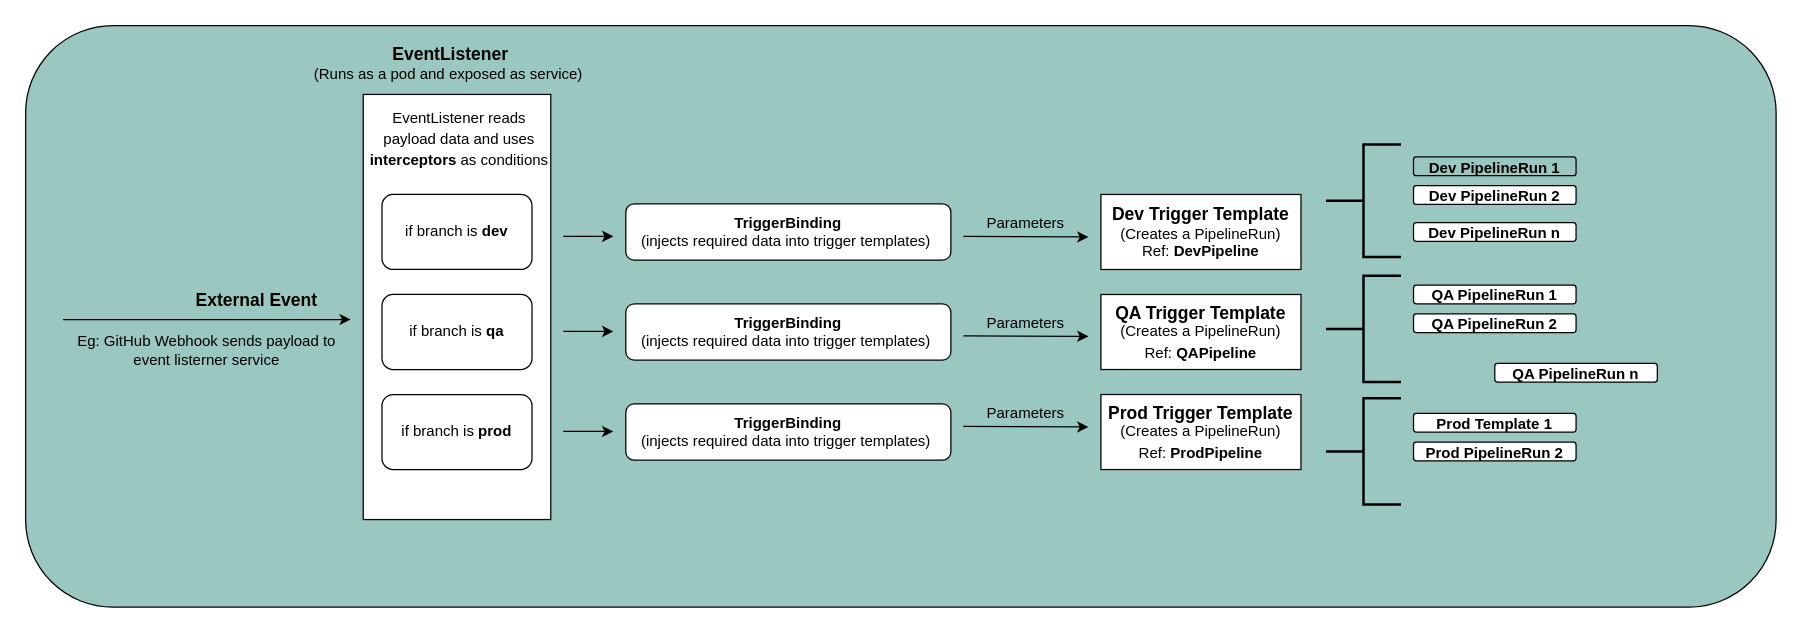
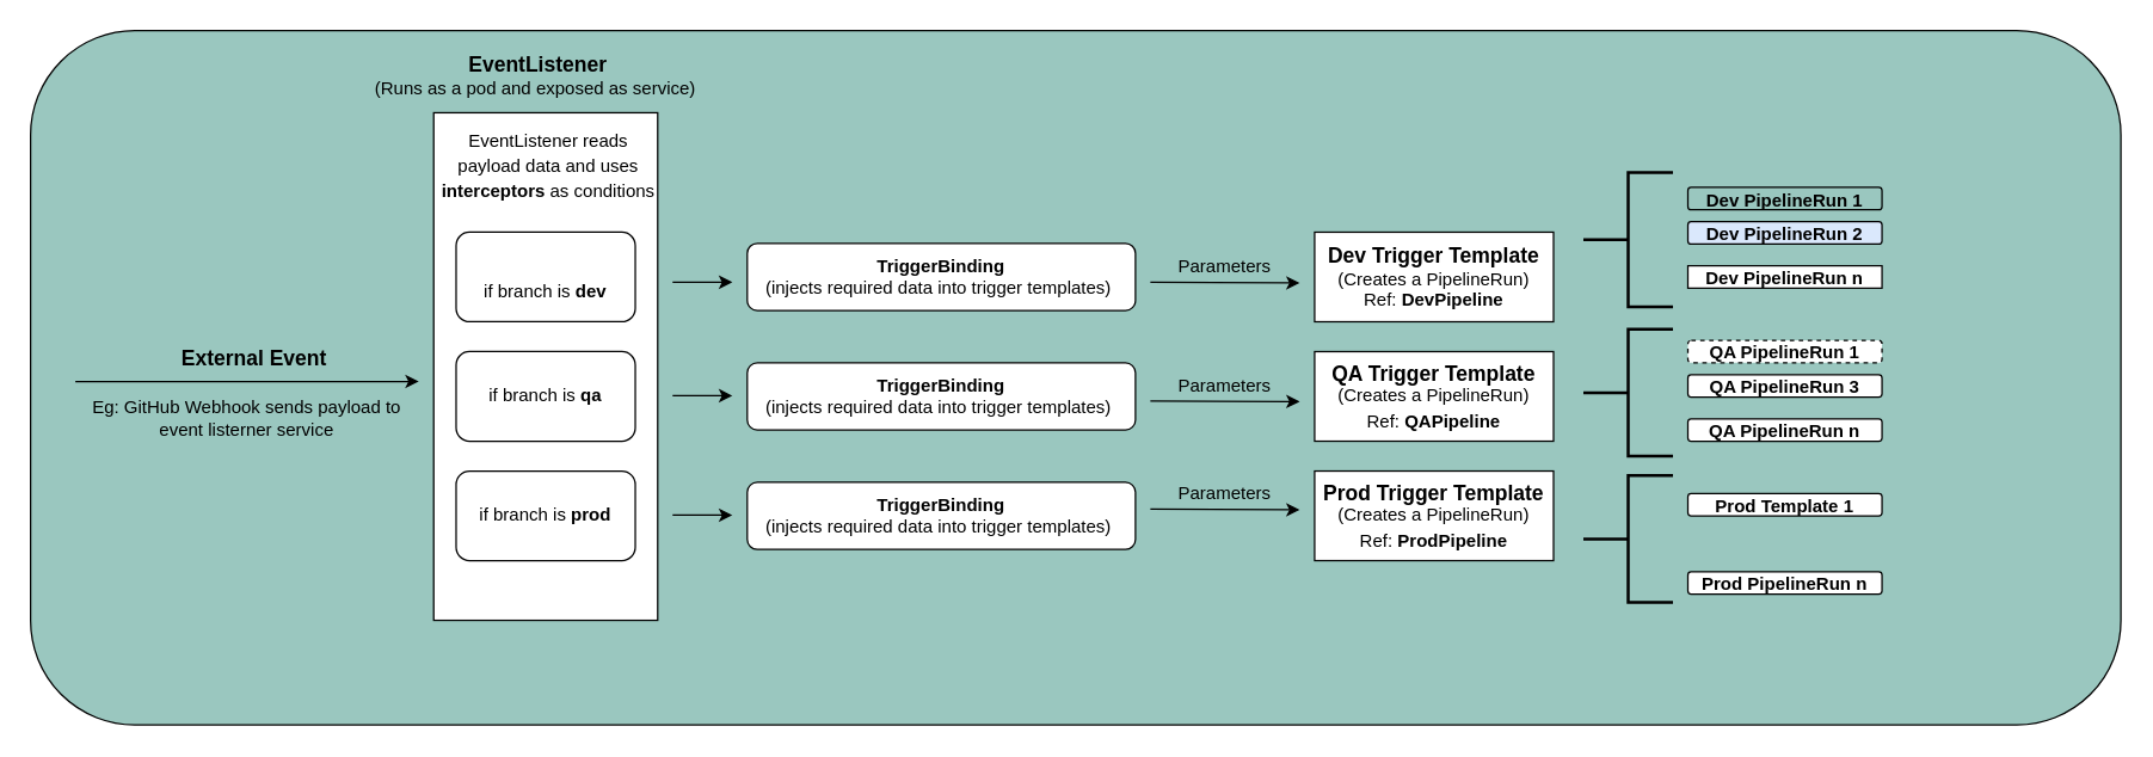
  <mxCell id="0" />
  <mxCell id="1" parent="0" />
  <mxCell id="2" value="" style="rounded=1;whiteSpace=wrap;html=1;fontSize=12;fillColor=#9AC7BF;" vertex="1" parent="1"><mxGeometry x="20" y="20" width="1400" height="465" as="geometry" /></mxCell>
  <mxCell id="3" value="" style="rounded=0;whiteSpace=wrap;html=1;" vertex="1" parent="1"><mxGeometry x="290" y="75" width="150" height="340" as="geometry" /></mxCell>
  <mxCell id="4" value="&lt;b&gt;&lt;font style=&quot;font-size: 14px&quot;&gt;EventListener&lt;/font&gt;&lt;/b&gt;&lt;br&gt;(Runs as a pod and exposed as service)&amp;nbsp;" style="text;html=1;strokeColor=none;fillColor=none;align=center;verticalAlign=middle;whiteSpace=wrap;rounded=0;" vertex="1" parent="1"><mxGeometry x="240" y="35" width="240" height="30" as="geometry" /></mxCell>
  <mxCell id="5" value="" style="endArrow=classic;html=1;rounded=0;fontSize=14;" edge="1" parent="1"><mxGeometry width="50" height="50" relative="1" as="geometry"><mxPoint x="50" y="255" as="sourcePoint" /><mxPoint x="280" y="255" as="targetPoint" /></mxGeometry></mxCell>
- <mxCell id="6" value="&lt;font style=&quot;font-size: 14px&quot;&gt;&lt;b&gt;External Event&lt;/b&gt;&lt;/font&gt;" style="text;html=1;strokeColor=none;fillColor=none;align=center;verticalAlign=middle;whiteSpace=wrap;rounded=0;fontSize=14;" vertex="1" parent="1"><mxGeometry x="135" y="225" width="140" height="30" as="geometry" /></mxCell>
+ <mxCell id="6" value="&lt;font style=&quot;font-size: 14px&quot;&gt;&lt;b&gt;External Event&lt;/b&gt;&lt;/font&gt;" style="text;html=1;strokeColor=none;fillColor=none;align=center;verticalAlign=middle;whiteSpace=wrap;rounded=0;fontSize=14;" vertex="1" parent="1"><mxGeometry x="100" y="225" width="140" height="30" as="geometry" /></mxCell>
  <mxCell id="7" value="Eg: GitHub Webhook sends payload to event listerner service" style="text;html=1;strokeColor=none;fillColor=none;align=center;verticalAlign=middle;whiteSpace=wrap;rounded=0;fontSize=12;" vertex="1" parent="1"><mxGeometry x="60" y="265" width="210" height="30" as="geometry" /></mxCell>
  <mxCell id="8" value="&lt;font style=&quot;font-size: 12px&quot;&gt;EventListener reads payload data and uses &lt;b&gt;interceptors &lt;/b&gt;as conditions&lt;/font&gt;" style="text;html=1;strokeColor=none;fillColor=none;align=center;verticalAlign=middle;whiteSpace=wrap;rounded=0;fontSize=14;" vertex="1" parent="1"><mxGeometry x="293.75" y="95" width="146.25" height="30" as="geometry" /></mxCell>
  <mxCell id="9" value="" style="rounded=1;whiteSpace=wrap;html=1;fontSize=12;" vertex="1" parent="1"><mxGeometry x="305" y="155" width="120" height="60" as="geometry" /></mxCell>
  <mxCell id="10" value="" style="rounded=1;whiteSpace=wrap;html=1;fontSize=12;" vertex="1" parent="1"><mxGeometry x="305" y="235" width="120" height="60" as="geometry" /></mxCell>
  <mxCell id="11" value="" style="rounded=1;whiteSpace=wrap;html=1;fontSize=12;" vertex="1" parent="1"><mxGeometry x="305" y="315" width="120" height="60" as="geometry" /></mxCell>
- <mxCell id="12" value="if branch is &lt;b&gt;dev&lt;/b&gt;" style="text;html=1;strokeColor=none;fillColor=none;align=center;verticalAlign=middle;whiteSpace=wrap;rounded=0;fontSize=12;" vertex="1" parent="1"><mxGeometry x="320" y="170" width="90" height="30" as="geometry" /></mxCell>
+ <mxCell id="12" value="if branch is &lt;b&gt;dev&lt;/b&gt;" style="text;html=1;strokeColor=none;fillColor=none;align=center;verticalAlign=middle;whiteSpace=wrap;rounded=0;fontSize=12;" vertex="1" parent="1"><mxGeometry x="320" y="180" width="90" height="30" as="geometry" /></mxCell>
  <mxCell id="13" value="if branch is &lt;b&gt;qa&lt;/b&gt;" style="text;html=1;strokeColor=none;fillColor=none;align=center;verticalAlign=middle;whiteSpace=wrap;rounded=0;fontSize=12;" vertex="1" parent="1"><mxGeometry x="320" y="250" width="90" height="30" as="geometry" /></mxCell>
  <mxCell id="14" value="if branch is &lt;b&gt;prod&lt;/b&gt;" style="text;html=1;strokeColor=none;fillColor=none;align=center;verticalAlign=middle;whiteSpace=wrap;rounded=0;fontSize=12;" vertex="1" parent="1"><mxGeometry x="315" y="330" width="100" height="30" as="geometry" /></mxCell>
  <mxCell id="15" value="" style="rounded=1;whiteSpace=wrap;html=1;fontSize=12;" vertex="1" parent="1"><mxGeometry x="500" y="162.5" width="260" height="45" as="geometry" /></mxCell>
  <mxCell id="16" value="" style="rounded=1;whiteSpace=wrap;html=1;fontSize=12;" vertex="1" parent="1"><mxGeometry x="500" y="242.5" width="260" height="45" as="geometry" /></mxCell>
  <mxCell id="17" value="" style="rounded=1;whiteSpace=wrap;html=1;fontSize=12;" vertex="1" parent="1"><mxGeometry x="500" y="322.5" width="260" height="45" as="geometry" /></mxCell>
  <mxCell id="18" value="&lt;b&gt;TriggerBinding&lt;/b&gt;&lt;br&gt;(injects required data into trigger templates)&amp;nbsp;" style="text;html=1;strokeColor=none;fillColor=none;align=center;verticalAlign=middle;whiteSpace=wrap;rounded=0;fontSize=12;" vertex="1" parent="1"><mxGeometry x="505" y="170" width="250" height="30" as="geometry" /></mxCell>
  <mxCell id="19" value="&lt;b&gt;TriggerBinding&lt;/b&gt;&lt;br&gt;(injects required data into trigger templates)&amp;nbsp;" style="text;html=1;strokeColor=none;fillColor=none;align=center;verticalAlign=middle;whiteSpace=wrap;rounded=0;fontSize=12;" vertex="1" parent="1"><mxGeometry x="505" y="250" width="250" height="30" as="geometry" /></mxCell>
  <mxCell id="20" value="&lt;b&gt;TriggerBinding&lt;/b&gt;&lt;br&gt;(injects required data into trigger templates)&amp;nbsp;" style="text;html=1;strokeColor=none;fillColor=none;align=center;verticalAlign=middle;whiteSpace=wrap;rounded=0;fontSize=12;" vertex="1" parent="1"><mxGeometry x="505" y="330" width="250" height="30" as="geometry" /></mxCell>
  <mxCell id="21" value="" style="endArrow=classic;html=1;rounded=0;fontSize=12;" edge="1" parent="1"><mxGeometry width="50" height="50" relative="1" as="geometry"><mxPoint x="770" y="268" as="sourcePoint" /><mxPoint x="870" y="268.5" as="targetPoint" /></mxGeometry></mxCell>
  <mxCell id="22" value="" style="endArrow=classic;html=1;rounded=0;fontSize=12;" edge="1" parent="1"><mxGeometry width="50" height="50" relative="1" as="geometry"><mxPoint x="450" y="264.5" as="sourcePoint" /><mxPoint x="490" y="264.5" as="targetPoint" /></mxGeometry></mxCell>
  <mxCell id="23" value="" style="endArrow=classic;html=1;rounded=0;fontSize=12;" edge="1" parent="1"><mxGeometry width="50" height="50" relative="1" as="geometry"><mxPoint x="450" y="344.5" as="sourcePoint" /><mxPoint x="490" y="344.5" as="targetPoint" /></mxGeometry></mxCell>
  <mxCell id="24" value="&lt;font style=&quot;font-size: 14px&quot;&gt;&lt;b&gt;Dev Trigger Template&lt;/b&gt;&lt;br&gt;&lt;/font&gt;(Creates a PipelineRun)&lt;br&gt;Ref: &lt;b&gt;DevPipeline&lt;/b&gt;" style="rounded=0;whiteSpace=wrap;html=1;fontSize=12;" vertex="1" parent="1"><mxGeometry x="880" y="155" width="160" height="60" as="geometry" /></mxCell>
  <mxCell id="25" value="&lt;b&gt;&lt;font style=&quot;font-size: 14px&quot;&gt;QA Trigger Template&lt;/font&gt;&lt;/b&gt;&lt;font style=&quot;font-size: 14px&quot;&gt;&lt;br&gt;&lt;/font&gt;(Creates a PipelineRun)&lt;br&gt;Ref: &lt;b&gt;QAPipeline&lt;font style=&quot;font-size: 14px&quot;&gt;&lt;br&gt;&lt;/font&gt;&lt;/b&gt;" style="rounded=0;whiteSpace=wrap;html=1;fontSize=12;" vertex="1" parent="1"><mxGeometry x="880" y="235" width="160" height="60" as="geometry" /></mxCell>
  <mxCell id="26" value="&lt;b&gt;&lt;font style=&quot;font-size: 14px&quot;&gt;Prod Trigger Template&lt;br&gt;&lt;/font&gt;&lt;/b&gt;(Creates a PipelineRun)&lt;br&gt;Ref: &lt;b&gt;ProdPipeline&lt;font style=&quot;font-size: 14px&quot;&gt;&lt;br&gt;&lt;/font&gt;&lt;/b&gt;" style="rounded=0;whiteSpace=wrap;html=1;fontSize=12;" vertex="1" parent="1"><mxGeometry x="880" y="315" width="160" height="60" as="geometry" /></mxCell>
  <mxCell id="27" value="" style="endArrow=classic;html=1;rounded=0;fontSize=12;" edge="1" parent="1"><mxGeometry width="50" height="50" relative="1" as="geometry"><mxPoint x="450" y="188.5" as="sourcePoint" /><mxPoint x="490" y="188.5" as="targetPoint" /></mxGeometry></mxCell>
  <mxCell id="28" value="" style="endArrow=classic;html=1;rounded=0;fontSize=12;" edge="1" parent="1"><mxGeometry width="50" height="50" relative="1" as="geometry"><mxPoint x="770" y="188.5" as="sourcePoint" /><mxPoint x="870" y="189" as="targetPoint" /></mxGeometry></mxCell>
  <mxCell id="29" value="" style="endArrow=classic;html=1;rounded=0;fontSize=12;" edge="1" parent="1"><mxGeometry width="50" height="50" relative="1" as="geometry"><mxPoint x="770" y="340.5" as="sourcePoint" /><mxPoint x="870" y="341" as="targetPoint" /></mxGeometry></mxCell>
  <mxCell id="30" value="Parameters" style="text;html=1;strokeColor=none;fillColor=none;align=center;verticalAlign=middle;whiteSpace=wrap;rounded=0;fontSize=12;" vertex="1" parent="1"><mxGeometry x="790" y="242.5" width="60" height="30" as="geometry" /></mxCell>
  <mxCell id="31" value="Parameters" style="text;html=1;strokeColor=none;fillColor=none;align=center;verticalAlign=middle;whiteSpace=wrap;rounded=0;fontSize=12;" vertex="1" parent="1"><mxGeometry x="790" y="315" width="60" height="30" as="geometry" /></mxCell>
  <mxCell id="32" value="Parameters" style="text;html=1;strokeColor=none;fillColor=none;align=center;verticalAlign=middle;whiteSpace=wrap;rounded=0;fontSize=12;" vertex="1" parent="1"><mxGeometry x="790" y="163" width="60" height="30" as="geometry" /></mxCell>
  <mxCell id="33" value="&lt;b&gt;&lt;font style=&quot;font-size: 12px&quot;&gt;Dev PipelineRun 1&lt;/font&gt;&lt;/b&gt;" style="rounded=1;whiteSpace=wrap;html=1;fontSize=14;fillColor=#9ac7bf;" vertex="1" parent="1"><mxGeometry x="1130" y="125" width="130" height="15" as="geometry" /></mxCell>
- <mxCell id="34" value="&lt;b&gt;&lt;font style=&quot;font-size: 12px&quot;&gt;Dev PipelineRun 2&lt;/font&gt;&lt;/b&gt;" style="rounded=1;whiteSpace=wrap;html=1;fontSize=14;" vertex="1" parent="1"><mxGeometry x="1130" y="148" width="130" height="15" as="geometry" /></mxCell>
- <mxCell id="35" value="&lt;b&gt;&lt;font style=&quot;font-size: 12px&quot;&gt;Dev PipelineRun n&lt;/font&gt;&lt;/b&gt;" style="rounded=1;whiteSpace=wrap;html=1;fontSize=14;" vertex="1" parent="1"><mxGeometry x="1130" y="177.5" width="130" height="15" as="geometry" /></mxCell>
- <mxCell id="36" value="&lt;b&gt;&lt;font style=&quot;font-size: 12px&quot;&gt;QA PipelineRun 1&lt;/font&gt;&lt;/b&gt;" style="rounded=1;whiteSpace=wrap;html=1;fontSize=14;" vertex="1" parent="1"><mxGeometry x="1130" y="227.5" width="130" height="15" as="geometry" /></mxCell>
- <mxCell id="37" value="&lt;b&gt;&lt;font style=&quot;font-size: 12px&quot;&gt;QA PipelineRun 2&lt;/font&gt;&lt;/b&gt;" style="rounded=1;whiteSpace=wrap;html=1;fontSize=14;" vertex="1" parent="1"><mxGeometry x="1130" y="250.5" width="130" height="15" as="geometry" /></mxCell>
- <mxCell id="38" value="&lt;b&gt;&lt;font style=&quot;font-size: 12px&quot;&gt;QA PipelineRun n&lt;/font&gt;&lt;/b&gt;" style="rounded=1;whiteSpace=wrap;html=1;fontSize=14;" vertex="1" parent="1"><mxGeometry x="1195" y="290" width="130" height="15" as="geometry" /></mxCell>
+ <mxCell id="34" value="&lt;b&gt;&lt;font style=&quot;font-size: 12px&quot;&gt;Dev PipelineRun 2&lt;/font&gt;&lt;/b&gt;" style="rounded=1;whiteSpace=wrap;html=1;fontSize=14;fillColor=#dae8fc;" vertex="1" parent="1"><mxGeometry x="1130" y="148" width="130" height="15" as="geometry" /></mxCell>
+ <mxCell id="35" value="&lt;b&gt;&lt;font style=&quot;font-size: 12px&quot;&gt;Dev PipelineRun n&lt;/font&gt;&lt;/b&gt;" style="whiteSpace=wrap;html=1;fontSize=14;rounded=0;" vertex="1" parent="1"><mxGeometry x="1130" y="177.5" width="130" height="15" as="geometry" /></mxCell>
+ <mxCell id="36" value="&lt;b&gt;&lt;font style=&quot;font-size: 12px&quot;&gt;QA PipelineRun 1&lt;/font&gt;&lt;/b&gt;" style="rounded=1;whiteSpace=wrap;html=1;fontSize=14;dashed=1;" vertex="1" parent="1"><mxGeometry x="1130" y="227.5" width="130" height="15" as="geometry" /></mxCell>
+ <mxCell id="37" value="&lt;b&gt;&lt;font style=&quot;font-size: 12px&quot;&gt;QA PipelineRun 3&lt;/font&gt;&lt;/b&gt;" style="rounded=1;whiteSpace=wrap;html=1;fontSize=14;" vertex="1" parent="1"><mxGeometry x="1130" y="250.5" width="130" height="15" as="geometry" /></mxCell>
+ <mxCell id="38" value="&lt;b&gt;&lt;font style=&quot;font-size: 12px&quot;&gt;QA PipelineRun n&lt;/font&gt;&lt;/b&gt;" style="rounded=1;whiteSpace=wrap;html=1;fontSize=14;" vertex="1" parent="1"><mxGeometry x="1130" y="280" width="130" height="15" as="geometry" /></mxCell>
  <mxCell id="39" value="&lt;b&gt;&lt;font style=&quot;font-size: 12px&quot;&gt;Prod Template 1&lt;/font&gt;&lt;/b&gt;" style="rounded=1;whiteSpace=wrap;html=1;fontSize=14;" vertex="1" parent="1"><mxGeometry x="1130" y="330" width="130" height="15" as="geometry" /></mxCell>
- <mxCell id="40" value="&lt;b&gt;&lt;font style=&quot;font-size: 12px&quot;&gt;Prod PipelineRun 2&lt;/font&gt;&lt;/b&gt;" style="rounded=1;whiteSpace=wrap;html=1;fontSize=14;" vertex="1" parent="1"><mxGeometry x="1130" y="353" width="130" height="15" as="geometry" /></mxCell>
+ <mxCell id="41" value="&lt;b&gt;&lt;font style=&quot;font-size: 12px&quot;&gt;Prod PipelineRun n&lt;/font&gt;&lt;/b&gt;" style="rounded=1;whiteSpace=wrap;html=1;fontSize=14;" vertex="1" parent="1"><mxGeometry x="1130" y="382.5" width="130" height="15" as="geometry" /></mxCell>
  <mxCell id="42" value="" style="strokeWidth=2;html=1;shape=mxgraph.flowchart.annotation_2;align=left;labelPosition=right;pointerEvents=1;fontSize=12;" vertex="1" parent="1"><mxGeometry x="1060" y="115" width="60" height="90" as="geometry" /></mxCell>
  <mxCell id="43" value="" style="strokeWidth=2;html=1;shape=mxgraph.flowchart.annotation_2;align=left;labelPosition=right;pointerEvents=1;fontSize=12;" vertex="1" parent="1"><mxGeometry x="1060" y="220" width="60" height="85" as="geometry" /></mxCell>
  <mxCell id="44" value="" style="strokeWidth=2;html=1;shape=mxgraph.flowchart.annotation_2;align=left;labelPosition=right;pointerEvents=1;fontSize=12;" vertex="1" parent="1"><mxGeometry x="1060" y="318" width="60" height="85" as="geometry" /></mxCell>
